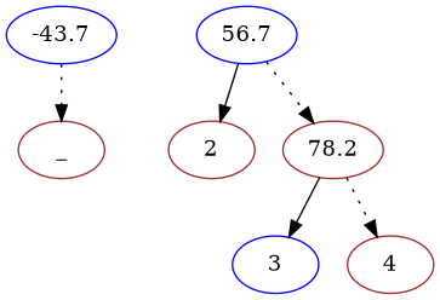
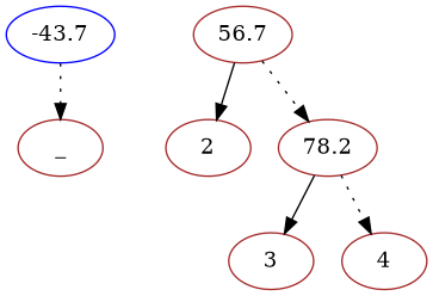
  digraph {
    node [color=brown]
    edge [style=dotted]
    n1 [color=blue label=-43.7]
    n2 [label=_]
-   n3 [color=blue label=56.7]
+   n3 [label=56.7]
    n4 [label=2]
    n5 [label=78.2]
-   n6 [color=blue label=3]
+   n6 [label=3]
    n7 [label=4]
    n1 -> n2
    n3 -> n4 [style=solid]
    n3 -> n5
    n5 -> n6 [style=solid]
    n5 -> n7
  }
